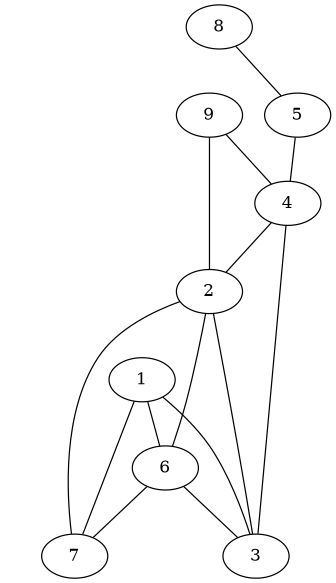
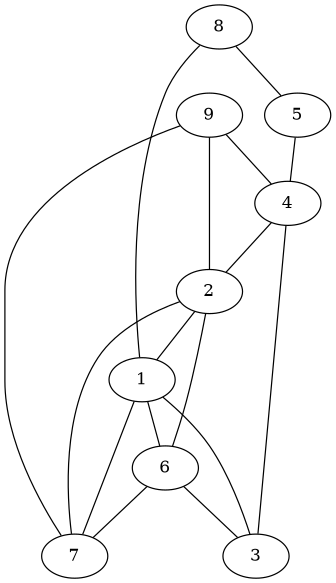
  graph {
    2
    1
    6
    3
    7
    4
    5
    8
    9
-   2 -- 3
+   2 -- 1
    2 -- 6
    1 -- 6
    6 -- 3
    6 -- 7
    3 -- 1
    7 -- 2
    7 -- 1
    4 -- 2
    4 -- 3
    5 -- 4
+   8 -- 1
    8 -- 5
    9 -- 2
+   9 -- 7
    9 -- 4
  }
